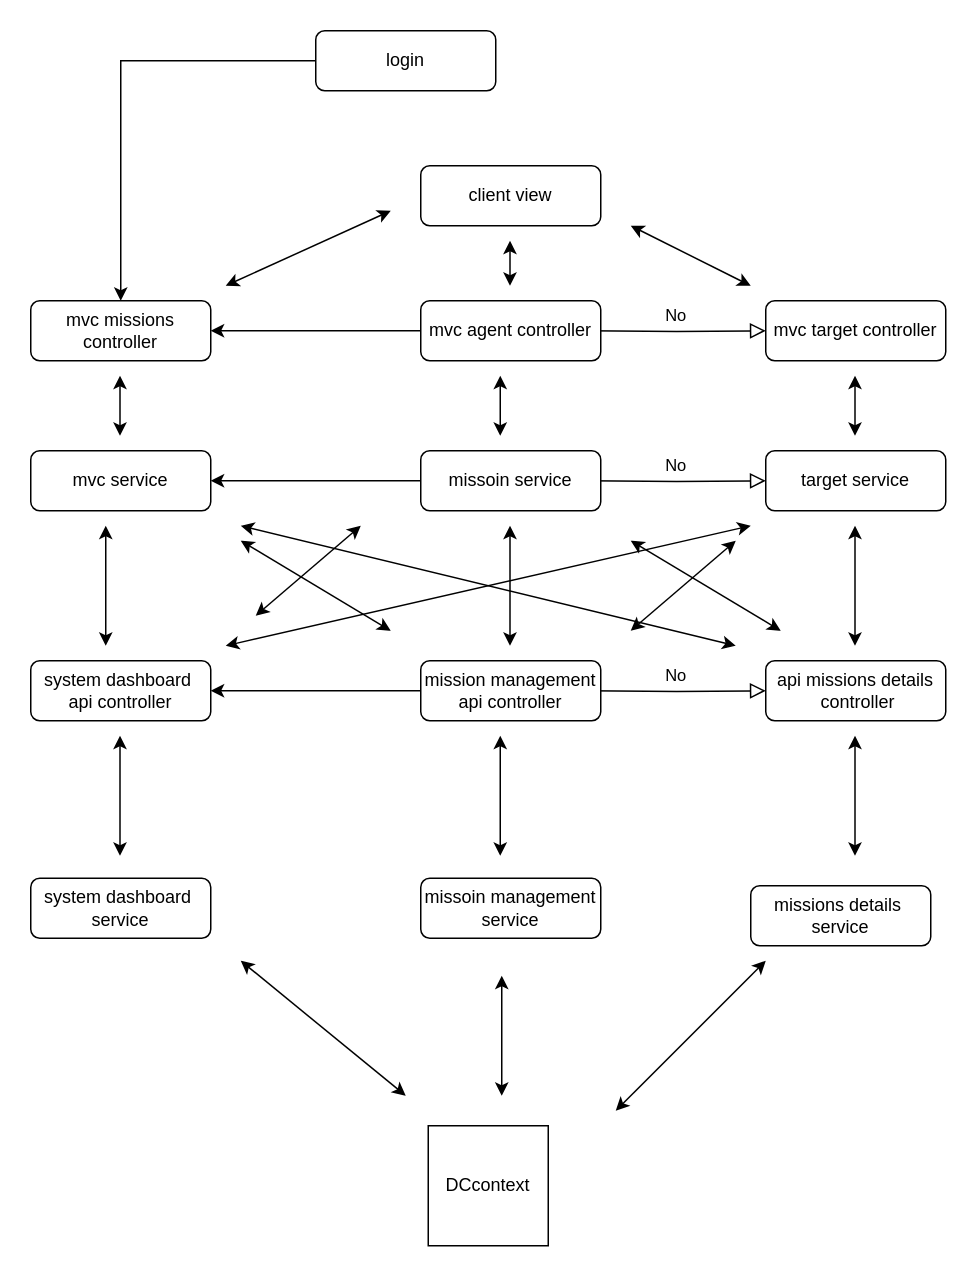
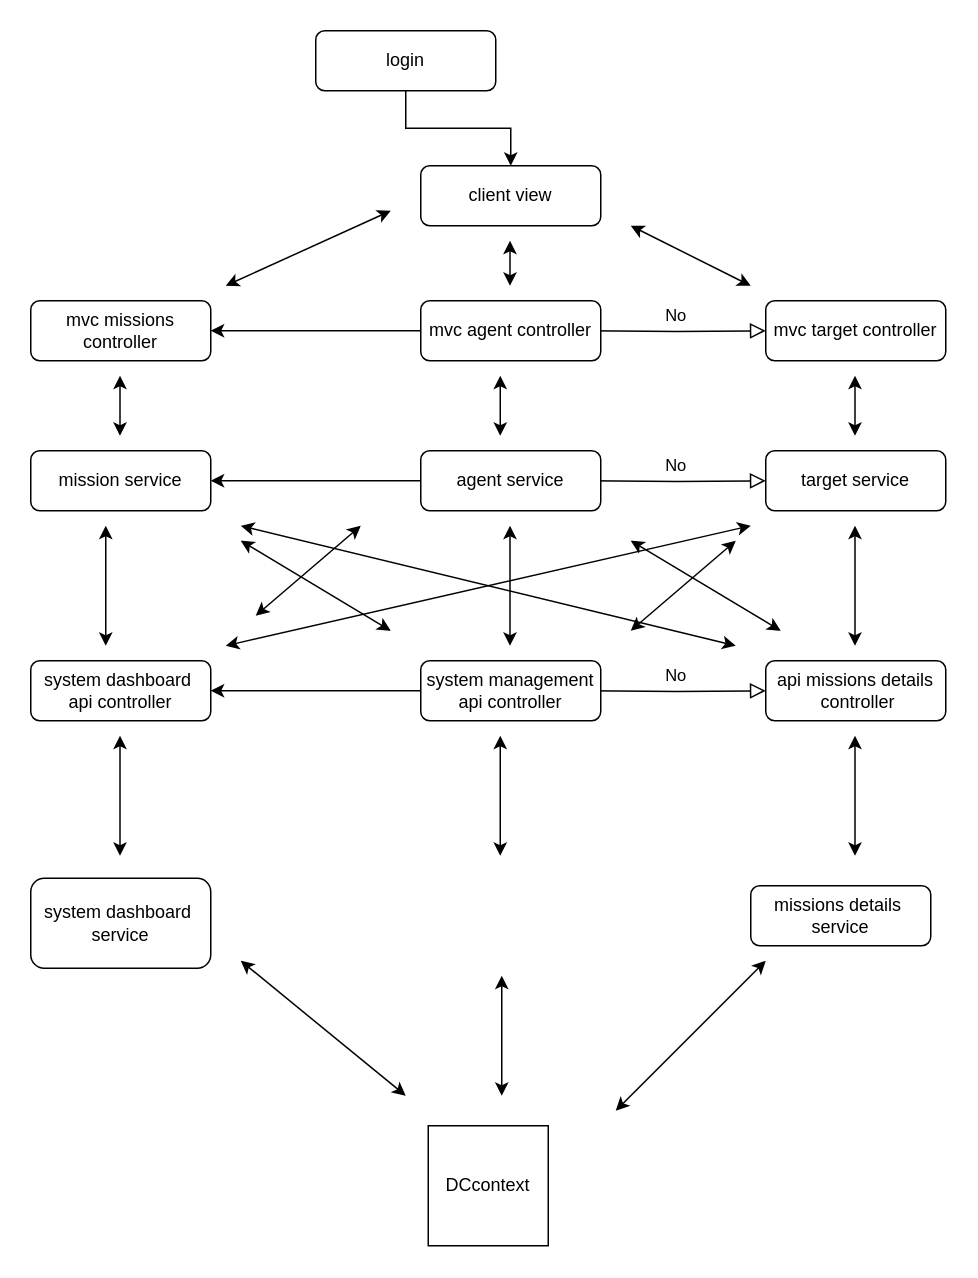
  <mxCell id="0" />
  <mxCell id="1" parent="0" />
  <mxCell id="2" value="No" style="edgeStyle=orthogonalEdgeStyle;rounded=0;html=1;jettySize=auto;orthogonalLoop=1;fontSize=11;endArrow=block;endFill=0;endSize=8;strokeWidth=1;shadow=0;labelBackgroundColor=none;" parent="1" target="3" edge="1"><mxGeometry y="10" relative="1" as="geometry"><mxPoint as="offset" /><mxPoint x="390" y="220" as="sourcePoint" /></mxGeometry></mxCell>
  <mxCell id="3" value="mvc target controller" style="rounded=1;whiteSpace=wrap;html=1;fontSize=12;glass=0;strokeWidth=1;shadow=0;" parent="1" vertex="1"><mxGeometry x="510" y="200" width="120" height="40" as="geometry" /></mxCell>
  <mxCell id="4" style="edgeStyle=orthogonalEdgeStyle;rounded=0;orthogonalLoop=1;jettySize=auto;html=1;" parent="1" source="5" edge="1"><mxGeometry relative="1" as="geometry"><mxPoint x="140" y="220" as="targetPoint" /></mxGeometry></mxCell>
  <mxCell id="5" value="mvc agent controller" style="rounded=1;whiteSpace=wrap;html=1;fontSize=12;glass=0;strokeWidth=1;shadow=0;" parent="1" vertex="1"><mxGeometry x="280" y="200" width="120" height="40" as="geometry" /></mxCell>
  <mxCell id="6" value="mvc missions controller" style="rounded=1;whiteSpace=wrap;html=1;fontSize=12;glass=0;strokeWidth=1;shadow=0;" parent="1" vertex="1"><mxGeometry x="20" y="200" width="120" height="40" as="geometry" /></mxCell>
  <mxCell id="7" value="No" style="edgeStyle=orthogonalEdgeStyle;rounded=0;html=1;jettySize=auto;orthogonalLoop=1;fontSize=11;endArrow=block;endFill=0;endSize=8;strokeWidth=1;shadow=0;labelBackgroundColor=none;" parent="1" target="8" edge="1"><mxGeometry y="10" relative="1" as="geometry"><mxPoint as="offset" /><mxPoint x="390" y="320" as="sourcePoint" /></mxGeometry></mxCell>
  <mxCell id="8" value="target service" style="rounded=1;whiteSpace=wrap;html=1;fontSize=12;glass=0;strokeWidth=1;shadow=0;" parent="1" vertex="1"><mxGeometry x="510" y="300" width="120" height="40" as="geometry" /></mxCell>
  <mxCell id="9" style="edgeStyle=orthogonalEdgeStyle;rounded=0;orthogonalLoop=1;jettySize=auto;html=1;" parent="1" source="10" edge="1"><mxGeometry relative="1" as="geometry"><mxPoint x="140" y="320" as="targetPoint" /></mxGeometry></mxCell>
- <mxCell id="10" value="missoin service" style="rounded=1;whiteSpace=wrap;html=1;fontSize=12;glass=0;strokeWidth=1;shadow=0;" parent="1" vertex="1"><mxGeometry x="280" y="300" width="120" height="40" as="geometry" /></mxCell>
- <mxCell id="11" value="mvc service" style="rounded=1;whiteSpace=wrap;html=1;fontSize=12;glass=0;strokeWidth=1;shadow=0;" parent="1" vertex="1"><mxGeometry x="20" y="300" width="120" height="40" as="geometry" /></mxCell>
+ <mxCell id="10" value="agent service" style="rounded=1;whiteSpace=wrap;html=1;fontSize=12;glass=0;strokeWidth=1;shadow=0;" parent="1" vertex="1"><mxGeometry x="280" y="300" width="120" height="40" as="geometry" /></mxCell>
+ <mxCell id="11" value="mission service" style="rounded=1;whiteSpace=wrap;html=1;fontSize=12;glass=0;strokeWidth=1;shadow=0;" parent="1" vertex="1"><mxGeometry x="20" y="300" width="120" height="40" as="geometry" /></mxCell>
  <mxCell id="12" value="No" style="edgeStyle=orthogonalEdgeStyle;rounded=0;html=1;jettySize=auto;orthogonalLoop=1;fontSize=11;endArrow=block;endFill=0;endSize=8;strokeWidth=1;shadow=0;labelBackgroundColor=none;" parent="1" target="13" edge="1"><mxGeometry y="10" relative="1" as="geometry"><mxPoint as="offset" /><mxPoint x="390" y="460" as="sourcePoint" /></mxGeometry></mxCell>
  <mxCell id="13" value="api missions details&lt;div&gt;&amp;nbsp;controller&lt;/div&gt;" style="rounded=1;whiteSpace=wrap;html=1;fontSize=12;glass=0;strokeWidth=1;shadow=0;" parent="1" vertex="1"><mxGeometry x="510" y="440" width="120" height="40" as="geometry" /></mxCell>
  <mxCell id="14" style="edgeStyle=orthogonalEdgeStyle;rounded=0;orthogonalLoop=1;jettySize=auto;html=1;" parent="1" source="15" edge="1"><mxGeometry relative="1" as="geometry"><mxPoint x="140" y="460" as="targetPoint" /></mxGeometry></mxCell>
- <mxCell id="15" value="mission management api controller" style="rounded=1;whiteSpace=wrap;html=1;fontSize=12;glass=0;strokeWidth=1;shadow=0;" parent="1" vertex="1"><mxGeometry x="280" y="440" width="120" height="40" as="geometry" /></mxCell>
+ <mxCell id="15" value="system management api controller" style="rounded=1;whiteSpace=wrap;html=1;fontSize=12;glass=0;strokeWidth=1;shadow=0;" parent="1" vertex="1"><mxGeometry x="280" y="440" width="120" height="40" as="geometry" /></mxCell>
  <mxCell id="16" value="system dashboard&amp;nbsp;&lt;div&gt;api controller&lt;/div&gt;" style="rounded=1;whiteSpace=wrap;html=1;fontSize=12;glass=0;strokeWidth=1;shadow=0;" parent="1" vertex="1"><mxGeometry x="20" y="440" width="120" height="40" as="geometry" /></mxCell>
  <mxCell id="17" value="" style="endArrow=classic;startArrow=classic;html=1;rounded=0;entryX=0.5;entryY=1;entryDx=0;entryDy=0;" parent="1" edge="1"><mxGeometry width="50" height="50" relative="1" as="geometry"><mxPoint x="339.5" y="430" as="sourcePoint" /><mxPoint x="339.5" y="350" as="targetPoint" /></mxGeometry></mxCell>
  <mxCell id="18" value="" style="endArrow=classic;startArrow=classic;html=1;rounded=0;entryX=0.5;entryY=1;entryDx=0;entryDy=0;" parent="1" edge="1"><mxGeometry width="50" height="50" relative="1" as="geometry"><mxPoint x="569.5" y="430" as="sourcePoint" /><mxPoint x="569.5" y="350" as="targetPoint" /></mxGeometry></mxCell>
  <mxCell id="19" value="" style="endArrow=classic;startArrow=classic;html=1;rounded=0;entryX=0.5;entryY=1;entryDx=0;entryDy=0;" parent="1" edge="1"><mxGeometry width="50" height="50" relative="1" as="geometry"><mxPoint x="70" y="430" as="sourcePoint" /><mxPoint x="70" y="350" as="targetPoint" /></mxGeometry></mxCell>
  <mxCell id="20" value="" style="endArrow=classic;startArrow=classic;html=1;rounded=0;" parent="1" edge="1"><mxGeometry width="50" height="50" relative="1" as="geometry"><mxPoint x="569.5" y="290" as="sourcePoint" /><mxPoint x="569.5" y="250" as="targetPoint" /></mxGeometry></mxCell>
  <mxCell id="21" value="" style="endArrow=classic;startArrow=classic;html=1;rounded=0;" parent="1" edge="1"><mxGeometry width="50" height="50" relative="1" as="geometry"><mxPoint x="79.5" y="290" as="sourcePoint" /><mxPoint x="79.5" y="250" as="targetPoint" /></mxGeometry></mxCell>
- <mxCell id="22" value="system dashboard&amp;nbsp;&lt;div&gt;service&lt;/div&gt;" style="rounded=1;whiteSpace=wrap;html=1;fontSize=12;glass=0;strokeWidth=1;shadow=0;" parent="1" vertex="1"><mxGeometry x="20" y="585" width="120" height="40" as="geometry" /></mxCell>
- <mxCell id="23" value="missoin management service" style="rounded=1;whiteSpace=wrap;html=1;fontSize=12;glass=0;strokeWidth=1;shadow=0;" parent="1" vertex="1"><mxGeometry x="280" y="585" width="120" height="40" as="geometry" /></mxCell>
+ <mxCell id="22" value="system dashboard&amp;nbsp;&lt;div&gt;service&lt;/div&gt;" style="rounded=1;whiteSpace=wrap;html=1;fontSize=12;glass=0;strokeWidth=1;shadow=0;" parent="1" vertex="1"><mxGeometry x="20" y="585" width="120" height="60" as="geometry" /></mxCell>
  <mxCell id="24" value="missions details&amp;nbsp;&lt;div&gt;service&lt;/div&gt;" style="rounded=1;whiteSpace=wrap;html=1;fontSize=12;glass=0;strokeWidth=1;shadow=0;" parent="1" vertex="1"><mxGeometry x="500" y="590" width="120" height="40" as="geometry" /></mxCell>
  <mxCell id="25" value="DCcontext" style="whiteSpace=wrap;html=1;aspect=fixed;" parent="1" vertex="1"><mxGeometry x="285" y="750" width="80" height="80" as="geometry" /></mxCell>
  <mxCell id="26" value="" style="endArrow=classic;startArrow=classic;html=1;rounded=0;entryX=0.5;entryY=1;entryDx=0;entryDy=0;" parent="1" edge="1"><mxGeometry width="50" height="50" relative="1" as="geometry"><mxPoint x="79.5" y="570" as="sourcePoint" /><mxPoint x="79.5" y="490" as="targetPoint" /></mxGeometry></mxCell>
  <mxCell id="27" value="" style="endArrow=classic;startArrow=classic;html=1;rounded=0;entryX=0.5;entryY=1;entryDx=0;entryDy=0;" parent="1" edge="1"><mxGeometry width="50" height="50" relative="1" as="geometry"><mxPoint x="333" y="570" as="sourcePoint" /><mxPoint x="333" y="490" as="targetPoint" /></mxGeometry></mxCell>
  <mxCell id="28" value="" style="endArrow=classic;startArrow=classic;html=1;rounded=0;entryX=0.5;entryY=1;entryDx=0;entryDy=0;" parent="1" edge="1"><mxGeometry width="50" height="50" relative="1" as="geometry"><mxPoint x="569.5" y="570" as="sourcePoint" /><mxPoint x="569.5" y="490" as="targetPoint" /></mxGeometry></mxCell>
  <mxCell id="29" value="" style="endArrow=classic;startArrow=classic;html=1;rounded=0;" parent="1" edge="1"><mxGeometry width="50" height="50" relative="1" as="geometry"><mxPoint x="410" y="740" as="sourcePoint" /><mxPoint x="510" y="640" as="targetPoint" /></mxGeometry></mxCell>
  <mxCell id="30" value="" style="endArrow=classic;startArrow=classic;html=1;rounded=0;" parent="1" edge="1"><mxGeometry width="50" height="50" relative="1" as="geometry"><mxPoint x="270" y="730" as="sourcePoint" /><mxPoint x="160" y="640" as="targetPoint" /></mxGeometry></mxCell>
  <mxCell id="31" value="" style="endArrow=classic;startArrow=classic;html=1;rounded=0;entryX=0.5;entryY=1;entryDx=0;entryDy=0;" parent="1" edge="1"><mxGeometry width="50" height="50" relative="1" as="geometry"><mxPoint x="334" y="730" as="sourcePoint" /><mxPoint x="334" y="650" as="targetPoint" /></mxGeometry></mxCell>
- <mxCell id="32" value="" style="edgeStyle=orthogonalEdgeStyle;rounded=0;orthogonalLoop=1;jettySize=auto;html=1;" parent="1" source="33" target="6" edge="1"><mxGeometry relative="1" as="geometry" /></mxCell>
+ <mxCell id="32" value="" style="edgeStyle=orthogonalEdgeStyle;rounded=0;orthogonalLoop=1;jettySize=auto;html=1;" parent="1" source="33" target="35" edge="1"><mxGeometry relative="1" as="geometry" /></mxCell>
  <mxCell id="33" value="&lt;div&gt;&lt;br&gt;&lt;/div&gt;&lt;div&gt;&lt;br&gt;&lt;/div&gt;&lt;div&gt;login&lt;/div&gt;&lt;div&gt;&lt;br&gt;&lt;/div&gt;&lt;div&gt;&lt;br&gt;&lt;/div&gt;" style="rounded=1;whiteSpace=wrap;html=1;fontSize=12;glass=0;strokeWidth=1;shadow=0;" parent="1" vertex="1"><mxGeometry x="210" y="20" width="120" height="40" as="geometry" /></mxCell>
  <mxCell id="34" value="" style="endArrow=classic;startArrow=classic;html=1;rounded=0;" parent="1" edge="1"><mxGeometry width="50" height="50" relative="1" as="geometry"><mxPoint x="333" y="290" as="sourcePoint" /><mxPoint x="333" y="250" as="targetPoint" /></mxGeometry></mxCell>
  <mxCell id="35" value="client view" style="rounded=1;whiteSpace=wrap;html=1;fontSize=12;glass=0;strokeWidth=1;shadow=0;" parent="1" vertex="1"><mxGeometry x="280" y="110" width="120" height="40" as="geometry" /></mxCell>
  <mxCell id="36" value="" style="endArrow=classic;startArrow=classic;html=1;rounded=0;" parent="1" edge="1"><mxGeometry width="50" height="50" relative="1" as="geometry"><mxPoint x="339.5" y="190" as="sourcePoint" /><mxPoint x="339.5" y="160" as="targetPoint" /></mxGeometry></mxCell>
  <mxCell id="37" value="" style="endArrow=classic;startArrow=classic;html=1;rounded=0;" parent="1" edge="1"><mxGeometry width="50" height="50" relative="1" as="geometry"><mxPoint x="150" y="190" as="sourcePoint" /><mxPoint x="260" y="140" as="targetPoint" /></mxGeometry></mxCell>
  <mxCell id="38" value="" style="endArrow=classic;startArrow=classic;html=1;rounded=0;" parent="1" edge="1"><mxGeometry width="50" height="50" relative="1" as="geometry"><mxPoint x="420" y="150" as="sourcePoint" /><mxPoint x="500" y="190" as="targetPoint" /></mxGeometry></mxCell>
  <mxCell id="39" value="" style="endArrow=classic;startArrow=classic;html=1;rounded=0;" edge="1" parent="1"><mxGeometry width="50" height="50" relative="1" as="geometry"><mxPoint x="420" y="420" as="sourcePoint" /><mxPoint x="490" y="360" as="targetPoint" /></mxGeometry></mxCell>
  <mxCell id="40" value="" style="endArrow=classic;startArrow=classic;html=1;rounded=0;" edge="1" parent="1"><mxGeometry width="50" height="50" relative="1" as="geometry"><mxPoint x="260" y="420" as="sourcePoint" /><mxPoint x="160" y="360" as="targetPoint" /></mxGeometry></mxCell>
  <mxCell id="41" value="" style="endArrow=classic;startArrow=classic;html=1;rounded=0;" edge="1" parent="1"><mxGeometry width="50" height="50" relative="1" as="geometry"><mxPoint x="170" y="410" as="sourcePoint" /><mxPoint x="240" y="350" as="targetPoint" /></mxGeometry></mxCell>
  <mxCell id="42" value="" style="endArrow=classic;startArrow=classic;html=1;rounded=0;" edge="1" parent="1"><mxGeometry width="50" height="50" relative="1" as="geometry"><mxPoint x="520" y="420" as="sourcePoint" /><mxPoint x="420" y="360" as="targetPoint" /></mxGeometry></mxCell>
  <mxCell id="43" value="" style="endArrow=classic;startArrow=classic;html=1;rounded=0;" edge="1" parent="1"><mxGeometry width="50" height="50" relative="1" as="geometry"><mxPoint x="490" y="430" as="sourcePoint" /><mxPoint x="160" y="350" as="targetPoint" /></mxGeometry></mxCell>
  <mxCell id="44" value="" style="endArrow=classic;startArrow=classic;html=1;rounded=0;" edge="1" parent="1"><mxGeometry width="50" height="50" relative="1" as="geometry"><mxPoint x="150" y="430" as="sourcePoint" /><mxPoint x="500" y="350" as="targetPoint" /></mxGeometry></mxCell>
